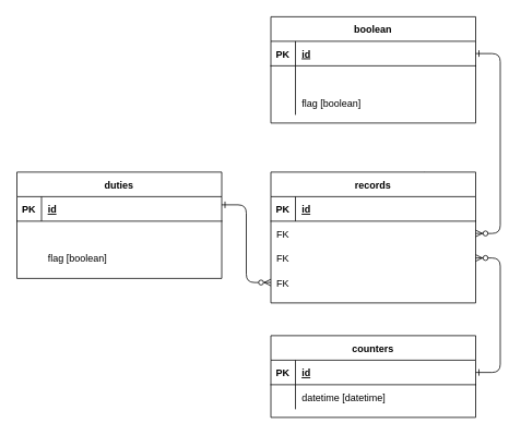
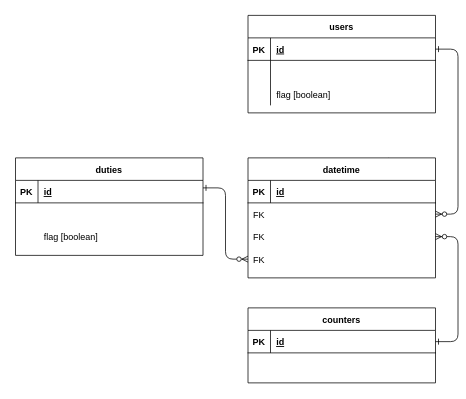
  <mxCell id="0" />
  <mxCell id="1" parent="0" />
  <mxCell id="2" value="" style="edgeStyle=entityRelationEdgeStyle;endArrow=ERzeroToMany;startArrow=ERone;endFill=1;startFill=0;" parent="1" source="16" target="11" edge="1"><mxGeometry width="100" height="100" relative="1" as="geometry"><mxPoint x="200" y="620" as="sourcePoint" /><mxPoint x="300" y="520" as="targetPoint" /></mxGeometry></mxCell>
  <mxCell id="3" value="" style="edgeStyle=entityRelationEdgeStyle;endArrow=ERzeroToMany;startArrow=ERone;endFill=1;startFill=0;" parent="1" source="23" target="9" edge="1"><mxGeometry width="100" height="100" relative="1" as="geometry"><mxPoint x="260" y="80" as="sourcePoint" /><mxPoint x="320" y="105" as="targetPoint" /></mxGeometry></mxCell>
  <mxCell id="4" style="edgeStyle=orthogonalEdgeStyle;rounded=0;orthogonalLoop=1;jettySize=auto;html=1;exitX=0.75;exitY=0;exitDx=0;exitDy=0;entryX=0.752;entryY=0.077;entryDx=0;entryDy=0;entryPerimeter=0;" parent="1" source="5" target="5" edge="1"><mxGeometry relative="1" as="geometry" /></mxCell>
- <mxCell id="5" value="records" style="shape=table;startSize=30;container=1;collapsible=1;childLayout=tableLayout;fixedRows=1;rowLines=0;fontStyle=1;align=center;resizeLast=1;" parent="1" vertex="1"><mxGeometry x="330" y="210" width="250" height="160" as="geometry" /></mxCell>
+ <mxCell id="5" value="datetime" style="shape=table;startSize=30;container=1;collapsible=1;childLayout=tableLayout;fixedRows=1;rowLines=0;fontStyle=1;align=center;resizeLast=1;" parent="1" vertex="1"><mxGeometry x="330" y="210" width="250" height="160" as="geometry" /></mxCell>
  <mxCell id="6" value="" style="shape=partialRectangle;collapsible=0;dropTarget=0;pointerEvents=0;fillColor=none;points=[[0,0.5],[1,0.5]];portConstraint=eastwest;top=0;left=0;right=0;bottom=1;" parent="5" vertex="1"><mxGeometry y="30" width="250" height="30" as="geometry" /></mxCell>
  <mxCell id="7" value="PK" style="shape=partialRectangle;overflow=hidden;connectable=0;fillColor=none;top=0;left=0;bottom=0;right=0;fontStyle=1;" parent="6" vertex="1"><mxGeometry width="30" height="30" as="geometry" /></mxCell>
  <mxCell id="8" value="id" style="shape=partialRectangle;overflow=hidden;connectable=0;fillColor=none;top=0;left=0;bottom=0;right=0;align=left;spacingLeft=6;fontStyle=5;" parent="6" vertex="1"><mxGeometry x="30" width="220" height="30" as="geometry" /></mxCell>
  <mxCell id="9" value="" style="shape=partialRectangle;collapsible=0;dropTarget=0;pointerEvents=0;fillColor=none;points=[[0,0.5],[1,0.5]];portConstraint=eastwest;top=0;left=0;right=0;bottom=0;" parent="5" vertex="1"><mxGeometry y="60" width="250" height="30" as="geometry" /></mxCell>
  <mxCell id="10" value="FK" style="shape=partialRectangle;overflow=hidden;connectable=0;fillColor=none;top=0;left=0;bottom=0;right=0;" parent="9" vertex="1"><mxGeometry width="30" height="30" as="geometry" /></mxCell>
  <mxCell id="11" value="" style="shape=partialRectangle;collapsible=0;dropTarget=0;pointerEvents=0;fillColor=none;points=[[0,0.5],[1,0.5]];portConstraint=eastwest;top=0;left=0;right=0;bottom=0;" parent="5" vertex="1"><mxGeometry y="90" width="250" height="30" as="geometry" /></mxCell>
  <mxCell id="12" value="FK" style="shape=partialRectangle;overflow=hidden;connectable=0;fillColor=none;top=0;left=0;bottom=0;right=0;" parent="11" vertex="1"><mxGeometry width="30" height="30" as="geometry" /></mxCell>
  <mxCell id="13" value="" style="shape=partialRectangle;collapsible=0;dropTarget=0;pointerEvents=0;fillColor=none;points=[[0,0.5],[1,0.5]];portConstraint=eastwest;top=0;left=0;right=0;bottom=0;" parent="5" vertex="1"><mxGeometry y="120" width="250" height="30" as="geometry" /></mxCell>
  <mxCell id="14" value="FK" style="shape=partialRectangle;overflow=hidden;connectable=0;fillColor=none;top=0;left=0;bottom=0;right=0;" parent="13" vertex="1"><mxGeometry width="30" height="30" as="geometry" /></mxCell>
  <mxCell id="15" value="counters" style="shape=table;startSize=30;container=1;collapsible=1;childLayout=tableLayout;fixedRows=1;rowLines=0;fontStyle=1;align=center;resizeLast=1;" parent="1" vertex="1"><mxGeometry x="330" y="410" width="250" height="100" as="geometry" /></mxCell>
  <mxCell id="16" value="" style="shape=partialRectangle;collapsible=0;dropTarget=0;pointerEvents=0;fillColor=none;points=[[0,0.5],[1,0.5]];portConstraint=eastwest;top=0;left=0;right=0;bottom=1;" parent="15" vertex="1"><mxGeometry y="30" width="250" height="30" as="geometry" /></mxCell>
  <mxCell id="17" value="PK" style="shape=partialRectangle;overflow=hidden;connectable=0;fillColor=none;top=0;left=0;bottom=0;right=0;fontStyle=1;" parent="16" vertex="1"><mxGeometry width="30" height="30" as="geometry" /></mxCell>
  <mxCell id="18" value="id" style="shape=partialRectangle;overflow=hidden;connectable=0;fillColor=none;top=0;left=0;bottom=0;right=0;align=left;spacingLeft=6;fontStyle=5;" parent="16" vertex="1"><mxGeometry x="30" width="220" height="30" as="geometry" /></mxCell>
  <mxCell id="19" value="" style="shape=partialRectangle;collapsible=0;dropTarget=0;pointerEvents=0;fillColor=none;points=[[0,0.5],[1,0.5]];portConstraint=eastwest;top=0;left=0;right=0;bottom=0;" parent="15" vertex="1"><mxGeometry y="60" width="250" height="30" as="geometry" /></mxCell>
  <mxCell id="20" value="" style="shape=partialRectangle;overflow=hidden;connectable=0;fillColor=none;top=0;left=0;bottom=0;right=0;" parent="19" vertex="1"><mxGeometry width="30" height="30" as="geometry" /></mxCell>
- <mxCell id="21" value="datetime [datetime]" style="shape=partialRectangle;overflow=hidden;connectable=0;fillColor=none;top=0;left=0;bottom=0;right=0;align=left;spacingLeft=6;" parent="19" vertex="1"><mxGeometry x="30" width="220" height="30" as="geometry" /></mxCell>
- <mxCell id="22" value="boolean" style="shape=table;startSize=30;container=1;collapsible=1;childLayout=tableLayout;fixedRows=1;rowLines=0;fontStyle=1;align=center;resizeLast=1;" parent="1" vertex="1"><mxGeometry x="330" y="20" width="250" height="130" as="geometry" /></mxCell>
+ <mxCell id="22" value="users" style="shape=table;startSize=30;container=1;collapsible=1;childLayout=tableLayout;fixedRows=1;rowLines=0;fontStyle=1;align=center;resizeLast=1;" parent="1" vertex="1"><mxGeometry x="330" y="20" width="250" height="130" as="geometry" /></mxCell>
  <mxCell id="23" value="" style="shape=partialRectangle;collapsible=0;dropTarget=0;pointerEvents=0;fillColor=none;points=[[0,0.5],[1,0.5]];portConstraint=eastwest;top=0;left=0;right=0;bottom=1;" parent="22" vertex="1"><mxGeometry y="30" width="250" height="30" as="geometry" /></mxCell>
  <mxCell id="24" value="PK" style="shape=partialRectangle;overflow=hidden;connectable=0;fillColor=none;top=0;left=0;bottom=0;right=0;fontStyle=1;" parent="23" vertex="1"><mxGeometry width="30" height="30" as="geometry" /></mxCell>
  <mxCell id="25" value="id" style="shape=partialRectangle;overflow=hidden;connectable=0;fillColor=none;top=0;left=0;bottom=0;right=0;align=left;spacingLeft=6;fontStyle=5;" parent="23" vertex="1"><mxGeometry x="30" width="220" height="30" as="geometry" /></mxCell>
  <mxCell id="26" value="" style="shape=partialRectangle;collapsible=0;dropTarget=0;pointerEvents=0;fillColor=none;points=[[0,0.5],[1,0.5]];portConstraint=eastwest;top=0;left=0;right=0;bottom=0;" parent="22" vertex="1"><mxGeometry y="60" width="250" height="30" as="geometry" /></mxCell>
  <mxCell id="27" value="" style="shape=partialRectangle;overflow=hidden;connectable=0;fillColor=none;top=0;left=0;bottom=0;right=0;" parent="26" vertex="1"><mxGeometry width="30" height="30" as="geometry" /></mxCell>
  <mxCell id="28" value="" style="shape=partialRectangle;collapsible=0;dropTarget=0;pointerEvents=0;fillColor=none;points=[[0,0.5],[1,0.5]];portConstraint=eastwest;top=0;left=0;right=0;bottom=0;" parent="22" vertex="1"><mxGeometry y="90" width="250" height="30" as="geometry" /></mxCell>
  <mxCell id="29" value="" style="shape=partialRectangle;overflow=hidden;connectable=0;fillColor=none;top=0;left=0;bottom=0;right=0;" parent="28" vertex="1"><mxGeometry width="30" height="30" as="geometry" /></mxCell>
  <mxCell id="30" value="flag [boolean]" style="shape=partialRectangle;overflow=hidden;connectable=0;fillColor=none;top=0;left=0;bottom=0;right=0;align=left;spacingLeft=6;" parent="28" vertex="1"><mxGeometry x="30" width="220" height="30" as="geometry" /></mxCell>
  <mxCell id="31" value="duties" style="shape=table;startSize=30;container=1;collapsible=1;childLayout=tableLayout;fixedRows=1;rowLines=0;fontStyle=1;align=center;resizeLast=1;" parent="1" vertex="1"><mxGeometry x="20" y="210" width="250" height="130" as="geometry" /></mxCell>
  <mxCell id="32" value="" style="shape=partialRectangle;collapsible=0;dropTarget=0;pointerEvents=0;fillColor=none;points=[[0,0.5],[1,0.5]];portConstraint=eastwest;top=0;left=0;right=0;bottom=1;" parent="31" vertex="1"><mxGeometry y="30" width="250" height="30" as="geometry" /></mxCell>
  <mxCell id="33" value="PK" style="shape=partialRectangle;overflow=hidden;connectable=0;fillColor=none;top=0;left=0;bottom=0;right=0;fontStyle=1;" parent="32" vertex="1"><mxGeometry width="30" height="30" as="geometry" /></mxCell>
  <mxCell id="34" value="id" style="shape=partialRectangle;overflow=hidden;connectable=0;fillColor=none;top=0;left=0;bottom=0;right=0;align=left;spacingLeft=6;fontStyle=5;" parent="32" vertex="1"><mxGeometry x="30" width="220" height="30" as="geometry" /></mxCell>
  <mxCell id="35" value="" style="shape=partialRectangle;collapsible=0;dropTarget=0;pointerEvents=0;fillColor=none;points=[[0,0.5],[1,0.5]];portConstraint=eastwest;top=0;left=0;right=0;bottom=0;" parent="31" vertex="1"><mxGeometry y="60" width="250" height="30" as="geometry" /></mxCell>
  <mxCell id="36" value="" style="shape=partialRectangle;collapsible=0;dropTarget=0;pointerEvents=0;fillColor=none;points=[[0,0.5],[1,0.5]];portConstraint=eastwest;top=0;left=0;right=0;bottom=0;" parent="31" vertex="1"><mxGeometry y="90" width="250" height="30" as="geometry" /></mxCell>
  <mxCell id="37" value="" style="shape=partialRectangle;overflow=hidden;connectable=0;fillColor=none;top=0;left=0;bottom=0;right=0;" parent="36" vertex="1"><mxGeometry width="30" height="30" as="geometry" /></mxCell>
  <mxCell id="38" value="flag [boolean]" style="shape=partialRectangle;overflow=hidden;connectable=0;fillColor=none;top=0;left=0;bottom=0;right=0;align=left;spacingLeft=6;" parent="36" vertex="1"><mxGeometry x="30" width="220" height="30" as="geometry" /></mxCell>
  <mxCell id="39" value="" style="edgeStyle=entityRelationEdgeStyle;endArrow=ERzeroToMany;startArrow=ERone;endFill=1;startFill=0;entryX=0;entryY=0.5;entryDx=0;entryDy=0;" parent="1" target="13" edge="1"><mxGeometry width="100" height="100" relative="1" as="geometry"><mxPoint x="270" y="250" as="sourcePoint" /><mxPoint x="270" y="470" as="targetPoint" /></mxGeometry></mxCell>
